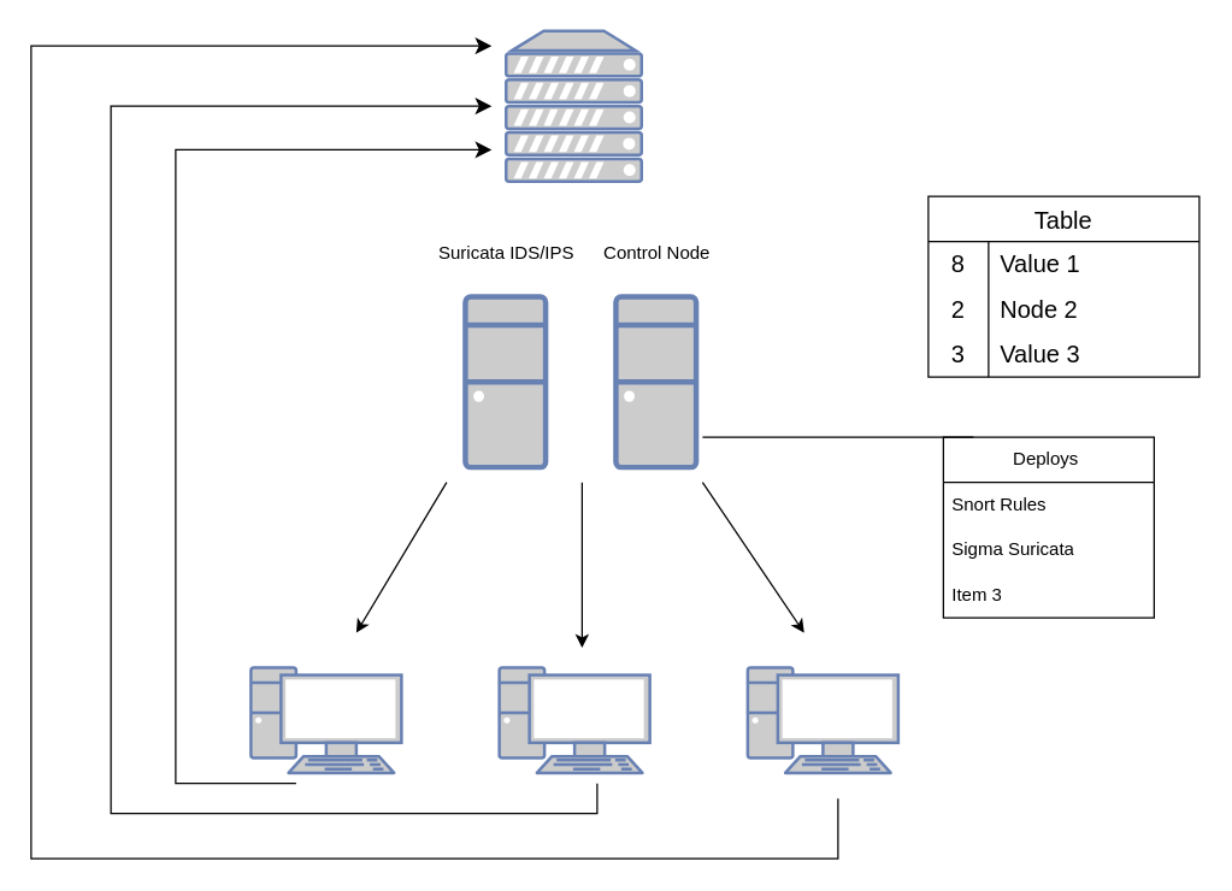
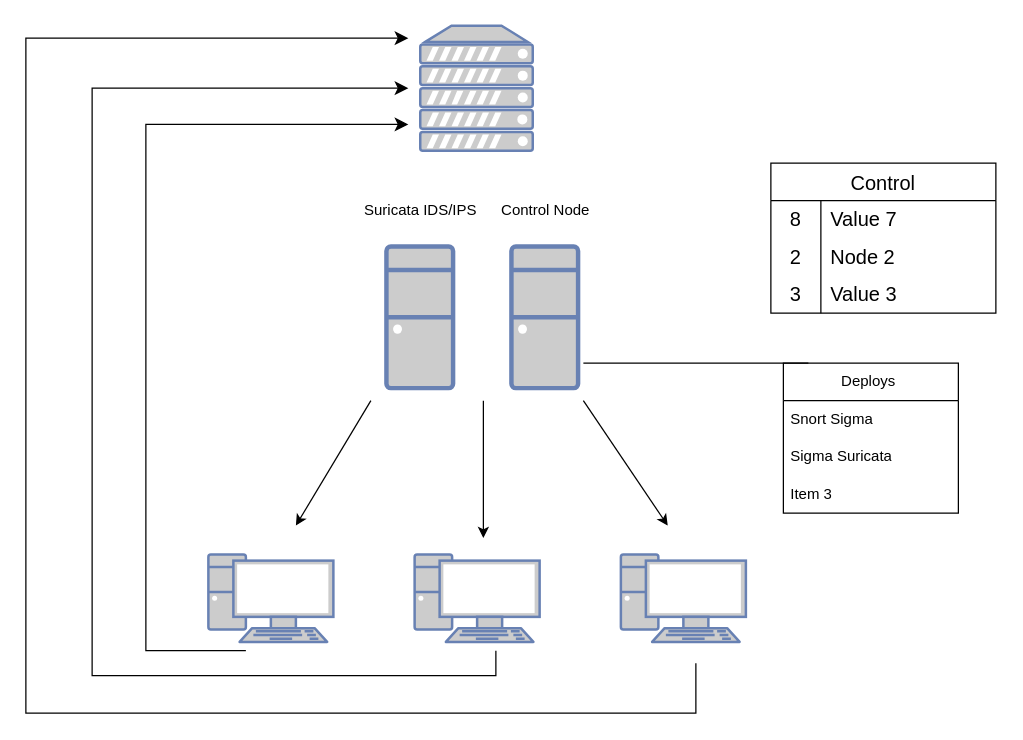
  <mxCell id="0" />
  <mxCell id="1" parent="0" />
  <mxCell id="2" value="" style="group" parent="1" vertex="1" connectable="0"><mxGeometry x="166" y="443" width="430" height="70" as="geometry" /></mxCell>
  <mxCell id="3" value="" style="fontColor=#0066CC;verticalAlign=top;verticalLabelPosition=bottom;labelPosition=center;align=center;html=1;outlineConnect=0;fillColor=#CCCCCC;strokeColor=#6881B3;gradientColor=none;gradientDirection=north;strokeWidth=2;shape=mxgraph.networks.pc;" parent="2" vertex="1"><mxGeometry width="100" height="70" as="geometry" /></mxCell>
  <mxCell id="4" value="" style="fontColor=#0066CC;verticalAlign=top;verticalLabelPosition=bottom;labelPosition=center;align=center;html=1;outlineConnect=0;fillColor=#CCCCCC;strokeColor=#6881B3;gradientColor=none;gradientDirection=north;strokeWidth=2;shape=mxgraph.networks.pc;" parent="2" vertex="1"><mxGeometry x="330" width="100" height="70" as="geometry" /></mxCell>
  <mxCell id="5" value="" style="fontColor=#0066CC;verticalAlign=top;verticalLabelPosition=bottom;labelPosition=center;align=center;html=1;outlineConnect=0;fillColor=#CCCCCC;strokeColor=#6881B3;gradientColor=none;gradientDirection=north;strokeWidth=2;shape=mxgraph.networks.pc;" parent="2" vertex="1"><mxGeometry x="165" width="100" height="70" as="geometry" /></mxCell>
  <mxCell id="6" value="" style="group" parent="1" vertex="1" connectable="0"><mxGeometry x="316" y="140" width="240" height="170" as="geometry" /></mxCell>
  <mxCell id="7" value="" style="fontColor=#0066CC;verticalAlign=top;verticalLabelPosition=bottom;labelPosition=center;align=center;html=1;outlineConnect=0;fillColor=#CCCCCC;strokeColor=#6881B3;gradientColor=none;gradientDirection=north;strokeWidth=2;shape=mxgraph.networks.desktop_pc;" parent="6" vertex="1"><mxGeometry x="92.444" y="56.667" width="53.333" height="113.333" as="geometry" /></mxCell>
  <mxCell id="8" value="Control Node" style="text;strokeColor=none;align=center;fillColor=none;html=1;verticalAlign=middle;whiteSpace=wrap;rounded=0;" parent="6" vertex="1"><mxGeometry width="240" height="56.667" as="geometry" /></mxCell>
  <mxCell id="9" value="" style="fontColor=#0066CC;verticalAlign=top;verticalLabelPosition=bottom;labelPosition=center;align=center;html=1;outlineConnect=0;fillColor=#CCCCCC;strokeColor=#6881B3;gradientColor=none;gradientDirection=north;strokeWidth=2;shape=mxgraph.networks.server;" parent="1" vertex="1"><mxGeometry x="335.5" y="20" width="90" height="100" as="geometry" /></mxCell>
  <mxCell id="10" value="" style="endArrow=classic;html=1;rounded=0;" parent="1" edge="1"><mxGeometry relative="1" as="geometry"><mxPoint x="296" y="320" as="sourcePoint" /><mxPoint x="236" y="420" as="targetPoint" /></mxGeometry></mxCell>
  <mxCell id="11" value="" style="endArrow=classic;html=1;rounded=0;" parent="1" edge="1"><mxGeometry relative="1" as="geometry"><mxPoint x="386" y="320" as="sourcePoint" /><mxPoint x="386" y="430" as="targetPoint" /></mxGeometry></mxCell>
  <mxCell id="12" value="" style="endArrow=classic;html=1;rounded=0;" parent="1" edge="1"><mxGeometry relative="1" as="geometry"><mxPoint x="466" y="320" as="sourcePoint" /><mxPoint x="533.5" y="420" as="targetPoint" /></mxGeometry></mxCell>
  <mxCell id="13" value="Deploys&amp;nbsp;" style="swimlane;fontStyle=0;childLayout=stackLayout;horizontal=1;startSize=30;horizontalStack=0;resizeParent=1;resizeParentMax=0;resizeLast=0;collapsible=1;marginBottom=0;whiteSpace=wrap;html=1;" parent="1" vertex="1"><mxGeometry x="626" y="290" width="140" height="120" as="geometry" /></mxCell>
- <mxCell id="14" value="Snort Rules" style="text;strokeColor=none;fillColor=none;align=left;verticalAlign=middle;spacingLeft=4;spacingRight=4;overflow=hidden;points=[[0,0.5],[1,0.5]];portConstraint=eastwest;rotatable=0;whiteSpace=wrap;html=1;" parent="13" vertex="1"><mxGeometry y="30" width="140" height="30" as="geometry" /></mxCell>
+ <mxCell id="14" value="Snort Sigma" style="text;strokeColor=none;fillColor=none;align=left;verticalAlign=middle;spacingLeft=4;spacingRight=4;overflow=hidden;points=[[0,0.5],[1,0.5]];portConstraint=eastwest;rotatable=0;whiteSpace=wrap;html=1;" parent="13" vertex="1"><mxGeometry y="30" width="140" height="30" as="geometry" /></mxCell>
  <mxCell id="15" value="Sigma Suricata" style="text;strokeColor=none;fillColor=none;align=left;verticalAlign=middle;spacingLeft=4;spacingRight=4;overflow=hidden;points=[[0,0.5],[1,0.5]];portConstraint=eastwest;rotatable=0;whiteSpace=wrap;html=1;" parent="13" vertex="1"><mxGeometry y="60" width="140" height="30" as="geometry" /></mxCell>
  <mxCell id="16" value="Item 3" style="text;strokeColor=none;fillColor=none;align=left;verticalAlign=middle;spacingLeft=4;spacingRight=4;overflow=hidden;points=[[0,0.5],[1,0.5]];portConstraint=eastwest;rotatable=0;whiteSpace=wrap;html=1;" parent="13" vertex="1"><mxGeometry y="90" width="140" height="30" as="geometry" /></mxCell>
  <mxCell id="17" value="" style="endArrow=none;html=1;rounded=0;" parent="1" edge="1"><mxGeometry width="50" height="50" relative="1" as="geometry"><mxPoint x="466" y="290" as="sourcePoint" /><mxPoint x="646" y="290" as="targetPoint" /></mxGeometry></mxCell>
  <mxCell id="18" value="" style="edgeStyle=segmentEdgeStyle;endArrow=classic;html=1;curved=0;rounded=0;endSize=8;startSize=8;" parent="1" edge="1"><mxGeometry width="50" height="50" relative="1" as="geometry"><mxPoint x="396" y="520" as="sourcePoint" /><mxPoint x="326" y="70" as="targetPoint" /><Array as="points"><mxPoint x="396" y="540" /><mxPoint x="73" y="540" /><mxPoint x="73" y="70" /></Array></mxGeometry></mxCell>
  <mxCell id="19" value="" style="edgeStyle=segmentEdgeStyle;endArrow=classic;html=1;curved=0;rounded=0;endSize=8;startSize=8;" parent="1" edge="1"><mxGeometry width="50" height="50" relative="1" as="geometry"><mxPoint x="196" y="520" as="sourcePoint" /><mxPoint x="326" y="99" as="targetPoint" /><Array as="points"><mxPoint x="116" y="520" /><mxPoint x="116" y="99" /></Array></mxGeometry></mxCell>
  <mxCell id="20" value="" style="edgeStyle=segmentEdgeStyle;endArrow=classic;html=1;curved=0;rounded=0;endSize=8;startSize=8;" parent="1" edge="1"><mxGeometry width="50" height="50" relative="1" as="geometry"><mxPoint x="556" y="530" as="sourcePoint" /><mxPoint x="326" y="30" as="targetPoint" /><Array as="points"><mxPoint x="556" y="550" /><mxPoint x="556" y="570" /><mxPoint x="20" y="570" /><mxPoint x="20" y="30" /></Array></mxGeometry></mxCell>
  <mxCell id="21" value="" style="group" vertex="1" connectable="0" parent="1"><mxGeometry x="216" y="140" width="240" height="170" as="geometry" /></mxCell>
  <mxCell id="22" value="" style="fontColor=#0066CC;verticalAlign=top;verticalLabelPosition=bottom;labelPosition=center;align=center;html=1;outlineConnect=0;fillColor=#CCCCCC;strokeColor=#6881B3;gradientColor=none;gradientDirection=north;strokeWidth=2;shape=mxgraph.networks.desktop_pc;" vertex="1" parent="21"><mxGeometry x="92.444" y="56.667" width="53.333" height="113.333" as="geometry" /></mxCell>
  <mxCell id="23" value="Suricata IDS/IPS" style="text;strokeColor=none;align=center;fillColor=none;html=1;verticalAlign=middle;whiteSpace=wrap;rounded=0;" vertex="1" parent="21"><mxGeometry width="240" height="56.667" as="geometry" /></mxCell>
- <mxCell id="24" value="Table" style="shape=table;startSize=30;container=1;collapsible=0;childLayout=tableLayout;fixedRows=1;rowLines=0;fontStyle=0;strokeColor=default;fontSize=16;" vertex="1" parent="1"><mxGeometry x="616" y="130" width="180" height="120" as="geometry" /></mxCell>
+ <mxCell id="24" value="Control" style="shape=table;startSize=30;container=1;collapsible=0;childLayout=tableLayout;fixedRows=1;rowLines=0;fontStyle=0;strokeColor=default;fontSize=16;" vertex="1" parent="1"><mxGeometry x="616" y="130" width="180" height="120" as="geometry" /></mxCell>
  <mxCell id="25" value="" style="shape=tableRow;horizontal=0;startSize=0;swimlaneHead=0;swimlaneBody=0;top=0;left=0;bottom=0;right=0;collapsible=0;dropTarget=0;fillColor=none;points=[[0,0.5],[1,0.5]];portConstraint=eastwest;strokeColor=inherit;fontSize=16;" vertex="1" parent="24"><mxGeometry y="30" width="180" height="30" as="geometry" /></mxCell>
  <mxCell id="26" value="8" style="shape=partialRectangle;html=1;whiteSpace=wrap;connectable=0;fillColor=none;top=0;left=0;bottom=0;right=0;overflow=hidden;pointerEvents=1;strokeColor=inherit;fontSize=16;" vertex="1" parent="25"><mxGeometry width="40" height="30" as="geometry"><mxRectangle width="40" height="30" as="alternateBounds" /></mxGeometry></mxCell>
- <mxCell id="27" value="Value 1" style="shape=partialRectangle;html=1;whiteSpace=wrap;connectable=0;fillColor=none;top=0;left=0;bottom=0;right=0;align=left;spacingLeft=6;overflow=hidden;strokeColor=inherit;fontSize=16;" vertex="1" parent="25"><mxGeometry x="40" width="140" height="30" as="geometry"><mxRectangle width="140" height="30" as="alternateBounds" /></mxGeometry></mxCell>
+ <mxCell id="27" value="Value 7" style="shape=partialRectangle;html=1;whiteSpace=wrap;connectable=0;fillColor=none;top=0;left=0;bottom=0;right=0;align=left;spacingLeft=6;overflow=hidden;strokeColor=inherit;fontSize=16;" vertex="1" parent="25"><mxGeometry x="40" width="140" height="30" as="geometry"><mxRectangle width="140" height="30" as="alternateBounds" /></mxGeometry></mxCell>
  <mxCell id="28" value="" style="shape=tableRow;horizontal=0;startSize=0;swimlaneHead=0;swimlaneBody=0;top=0;left=0;bottom=0;right=0;collapsible=0;dropTarget=0;fillColor=none;points=[[0,0.5],[1,0.5]];portConstraint=eastwest;strokeColor=inherit;fontSize=16;" vertex="1" parent="24"><mxGeometry y="60" width="180" height="30" as="geometry" /></mxCell>
  <mxCell id="29" value="2" style="shape=partialRectangle;html=1;whiteSpace=wrap;connectable=0;fillColor=none;top=0;left=0;bottom=0;right=0;overflow=hidden;strokeColor=inherit;fontSize=16;" vertex="1" parent="28"><mxGeometry width="40" height="30" as="geometry"><mxRectangle width="40" height="30" as="alternateBounds" /></mxGeometry></mxCell>
  <mxCell id="30" value="Node 2" style="shape=partialRectangle;html=1;whiteSpace=wrap;connectable=0;fillColor=none;top=0;left=0;bottom=0;right=0;align=left;spacingLeft=6;overflow=hidden;strokeColor=inherit;fontSize=16;" vertex="1" parent="28"><mxGeometry x="40" width="140" height="30" as="geometry"><mxRectangle width="140" height="30" as="alternateBounds" /></mxGeometry></mxCell>
  <mxCell id="31" value="" style="shape=tableRow;horizontal=0;startSize=0;swimlaneHead=0;swimlaneBody=0;top=0;left=0;bottom=0;right=0;collapsible=0;dropTarget=0;fillColor=none;points=[[0,0.5],[1,0.5]];portConstraint=eastwest;strokeColor=inherit;fontSize=16;" vertex="1" parent="24"><mxGeometry y="90" width="180" height="30" as="geometry" /></mxCell>
  <mxCell id="32" value="3" style="shape=partialRectangle;html=1;whiteSpace=wrap;connectable=0;fillColor=none;top=0;left=0;bottom=0;right=0;overflow=hidden;strokeColor=inherit;fontSize=16;" vertex="1" parent="31"><mxGeometry width="40" height="30" as="geometry"><mxRectangle width="40" height="30" as="alternateBounds" /></mxGeometry></mxCell>
  <mxCell id="33" value="Value 3" style="shape=partialRectangle;html=1;whiteSpace=wrap;connectable=0;fillColor=none;top=0;left=0;bottom=0;right=0;align=left;spacingLeft=6;overflow=hidden;strokeColor=inherit;fontSize=16;" vertex="1" parent="31"><mxGeometry x="40" width="140" height="30" as="geometry"><mxRectangle width="140" height="30" as="alternateBounds" /></mxGeometry></mxCell>
